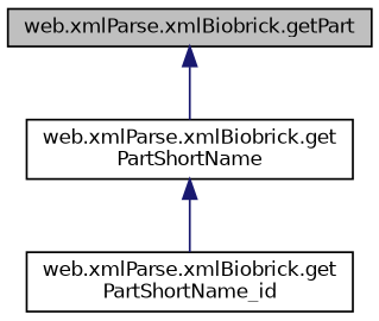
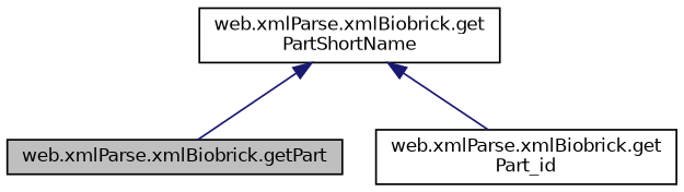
  digraph {
    rankdir=TB
    node [color=black fillcolor=white fontname=Helvetica fontsize=10 shape=record style=filled]
    edge [color=midnightblue dir=back fontname=Helvetica fontsize=10 labelfontname=Helvetica labelfontsize=10 style=solid]
    n1 [fillcolor=grey75 fontcolor=black height=0.2 label="web.xmlParse.xmlBiobrick.getPart" width=0.4]
    n2 [height=0.2 label="web.xmlParse.xmlBiobrick.get\lPartShortName" width=0.4]
-   n3 [height=0.2 label="web.xmlParse.xmlBiobrick.get\lPartShortName_id" width=0.4]
-   n1 -> n2
+   n3 [height=0.2 label="web.xmlParse.xmlBiobrick.get\lPart_id" width=0.4]
+   n2 -> n1
    n2 -> n3
  }
